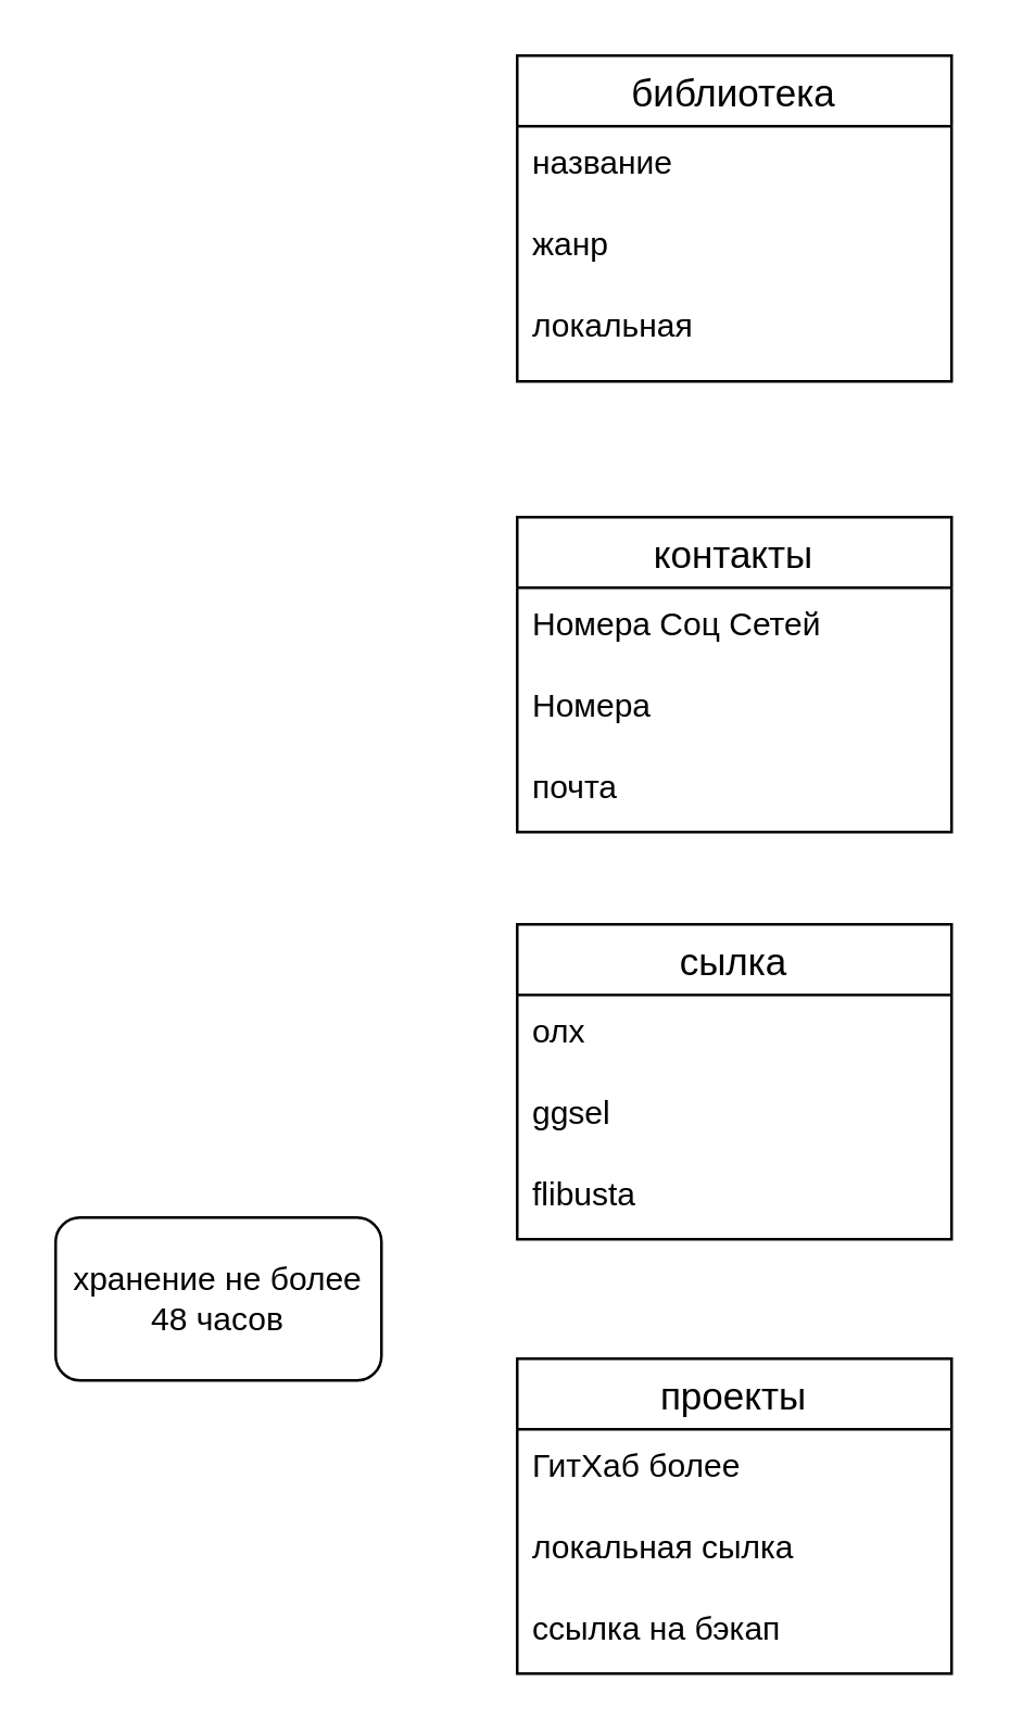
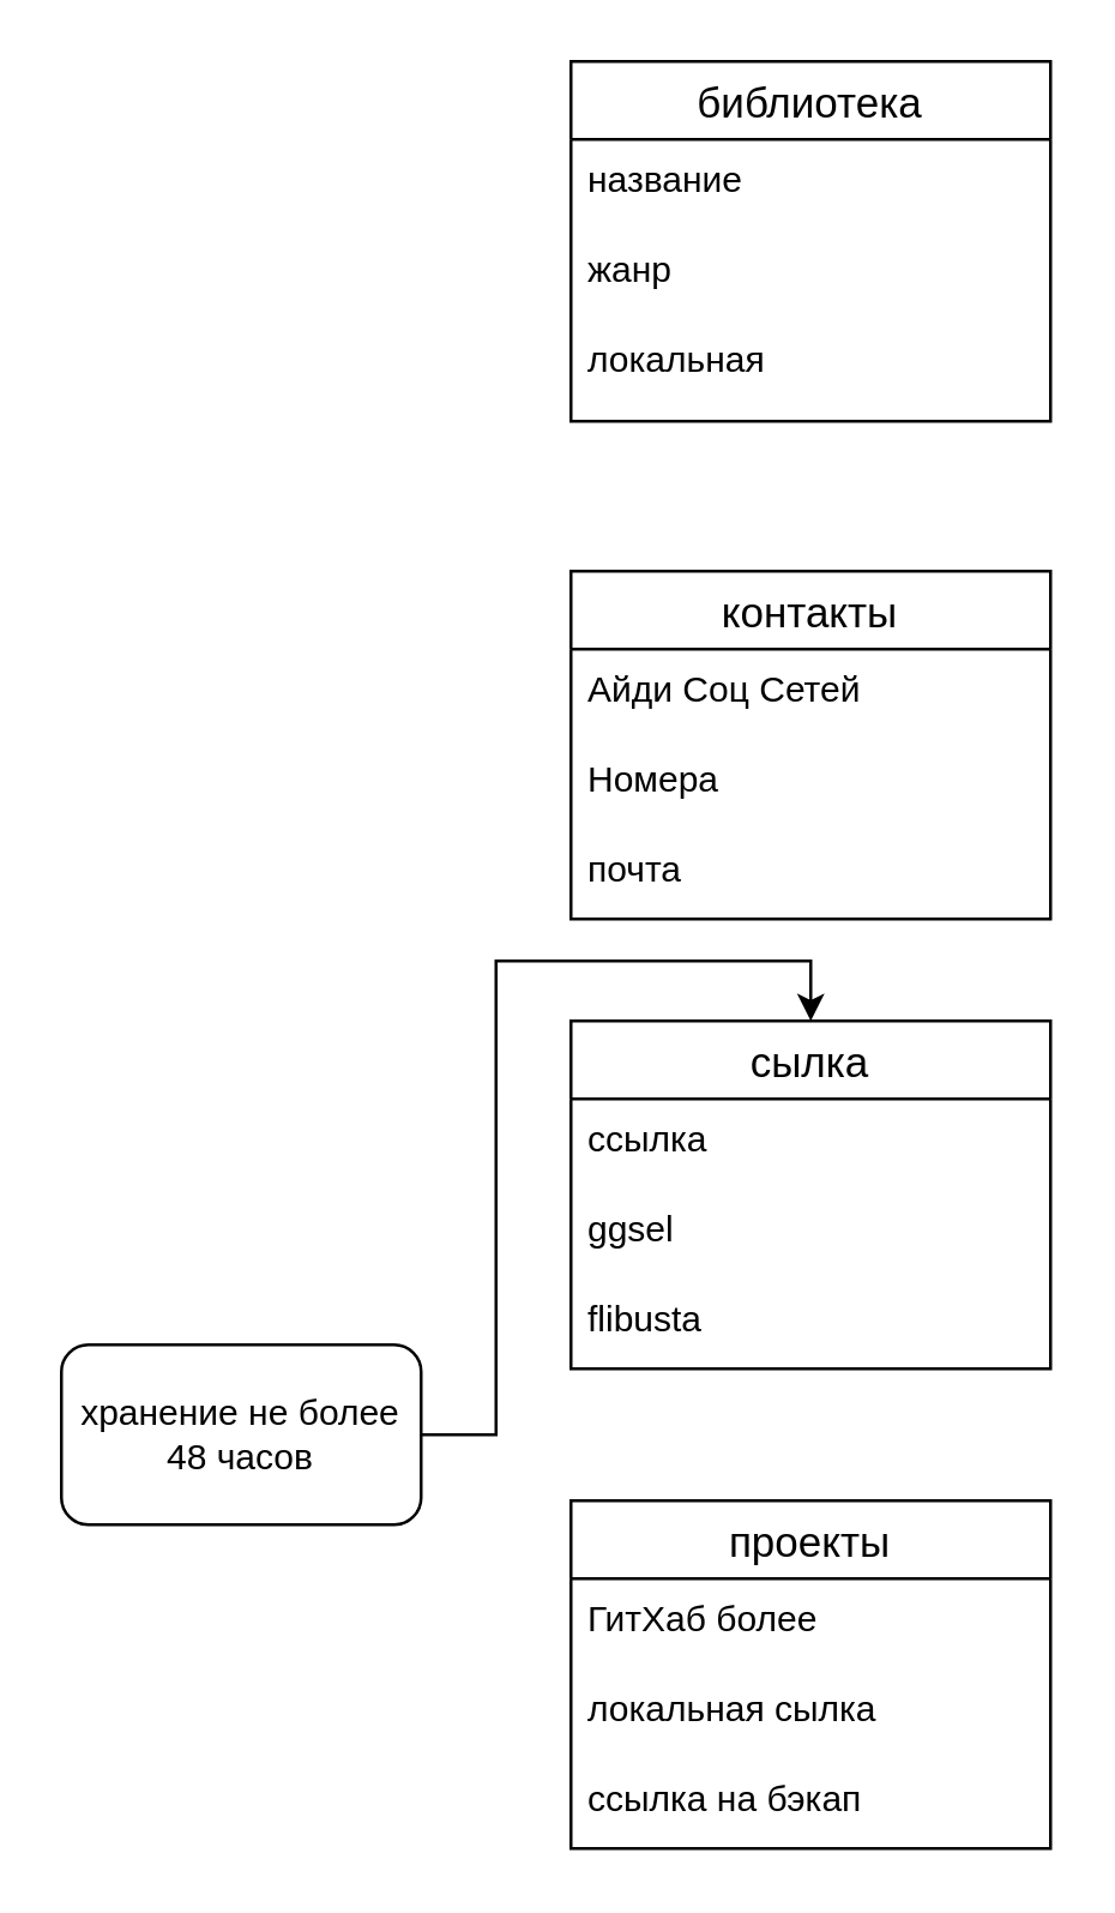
  <mxCell id="0" />
  <mxCell id="1" parent="0" />
  <mxCell id="2" value="библиотека" style="swimlane;fontStyle=0;childLayout=stackLayout;horizontal=1;startSize=26;horizontalStack=0;resizeParent=1;resizeParentMax=0;resizeLast=0;collapsible=1;marginBottom=0;align=center;fontSize=14;" vertex="1" parent="1"><mxGeometry x="190" y="20" width="160" height="120" as="geometry"><mxRectangle x="40" y="40" width="120" height="30" as="alternateBounds" /></mxGeometry></mxCell>
  <mxCell id="3" value="название" style="text;strokeColor=none;fillColor=none;spacingLeft=4;spacingRight=4;overflow=hidden;rotatable=0;points=[[0,0.5],[1,0.5]];portConstraint=eastwest;fontSize=12;" vertex="1" parent="2"><mxGeometry y="26" width="160" height="30" as="geometry" /></mxCell>
  <mxCell id="4" value="жанр" style="text;strokeColor=none;fillColor=none;spacingLeft=4;spacingRight=4;overflow=hidden;rotatable=0;points=[[0,0.5],[1,0.5]];portConstraint=eastwest;fontSize=12;" vertex="1" parent="2"><mxGeometry y="56" width="160" height="30" as="geometry" /></mxCell>
  <mxCell id="5" value="локальная" style="text;strokeColor=none;fillColor=none;spacingLeft=4;spacingRight=4;overflow=hidden;rotatable=0;points=[[0,0.5],[1,0.5]];portConstraint=eastwest;fontSize=12;" vertex="1" parent="2"><mxGeometry y="86" width="160" height="34" as="geometry" /></mxCell>
  <mxCell id="6" value="контакты" style="swimlane;fontStyle=0;childLayout=stackLayout;horizontal=1;startSize=26;horizontalStack=0;resizeParent=1;resizeParentMax=0;resizeLast=0;collapsible=1;marginBottom=0;align=center;fontSize=14;" vertex="1" parent="1"><mxGeometry x="190" y="190" width="160" height="116" as="geometry" /></mxCell>
- <mxCell id="7" value="Номера Соц Сетей" style="text;strokeColor=none;fillColor=none;spacingLeft=4;spacingRight=4;overflow=hidden;rotatable=0;points=[[0,0.5],[1,0.5]];portConstraint=eastwest;fontSize=12;" vertex="1" parent="6"><mxGeometry y="26" width="160" height="30" as="geometry" /></mxCell>
+ <mxCell id="7" value="Айди Соц Сетей" style="text;strokeColor=none;fillColor=none;spacingLeft=4;spacingRight=4;overflow=hidden;rotatable=0;points=[[0,0.5],[1,0.5]];portConstraint=eastwest;fontSize=12;" vertex="1" parent="6"><mxGeometry y="26" width="160" height="30" as="geometry" /></mxCell>
  <mxCell id="8" value="Номера" style="text;strokeColor=none;fillColor=none;spacingLeft=4;spacingRight=4;overflow=hidden;rotatable=0;points=[[0,0.5],[1,0.5]];portConstraint=eastwest;fontSize=12;" vertex="1" parent="6"><mxGeometry y="56" width="160" height="30" as="geometry" /></mxCell>
  <mxCell id="9" value="почта" style="text;strokeColor=none;fillColor=none;spacingLeft=4;spacingRight=4;overflow=hidden;rotatable=0;points=[[0,0.5],[1,0.5]];portConstraint=eastwest;fontSize=12;" vertex="1" parent="6"><mxGeometry y="86" width="160" height="30" as="geometry" /></mxCell>
  <mxCell id="10" value="сылка" style="swimlane;fontStyle=0;childLayout=stackLayout;horizontal=1;startSize=26;horizontalStack=0;resizeParent=1;resizeParentMax=0;resizeLast=0;collapsible=1;marginBottom=0;align=center;fontSize=14;" vertex="1" parent="1"><mxGeometry x="190" y="340" width="160" height="116" as="geometry" /></mxCell>
- <mxCell id="11" value="олх" style="text;strokeColor=none;fillColor=none;spacingLeft=4;spacingRight=4;overflow=hidden;rotatable=0;points=[[0,0.5],[1,0.5]];portConstraint=eastwest;fontSize=12;" vertex="1" parent="10"><mxGeometry y="26" width="160" height="30" as="geometry" /></mxCell>
+ <mxCell id="11" value="ссылка" style="text;strokeColor=none;fillColor=none;spacingLeft=4;spacingRight=4;overflow=hidden;rotatable=0;points=[[0,0.5],[1,0.5]];portConstraint=eastwest;fontSize=12;" vertex="1" parent="10"><mxGeometry y="26" width="160" height="30" as="geometry" /></mxCell>
  <mxCell id="12" value="ggsel" style="text;strokeColor=none;fillColor=none;spacingLeft=4;spacingRight=4;overflow=hidden;rotatable=0;points=[[0,0.5],[1,0.5]];portConstraint=eastwest;fontSize=12;" vertex="1" parent="10"><mxGeometry y="56" width="160" height="30" as="geometry" /></mxCell>
  <mxCell id="13" value="flibusta&#10;" style="text;strokeColor=none;fillColor=none;spacingLeft=4;spacingRight=4;overflow=hidden;rotatable=0;points=[[0,0.5],[1,0.5]];portConstraint=eastwest;fontSize=12;" vertex="1" parent="10"><mxGeometry y="86" width="160" height="30" as="geometry" /></mxCell>
+ <mxCell id="14" style="edgeStyle=orthogonalEdgeStyle;rounded=0;orthogonalLoop=1;jettySize=auto;html=1;exitX=1;exitY=0.5;exitDx=0;exitDy=0;entryX=0.5;entryY=0;entryDx=0;entryDy=0;" edge="1" parent="1" source="15" target="10"><mxGeometry relative="1" as="geometry" /></mxCell>
  <mxCell id="15" value="хранение не более 48 часов" style="rounded=1;whiteSpace=wrap;html=1;" vertex="1" parent="1"><mxGeometry x="20" y="448" width="120" height="60" as="geometry" /></mxCell>
  <mxCell id="16" value="проекты" style="swimlane;fontStyle=0;childLayout=stackLayout;horizontal=1;startSize=26;horizontalStack=0;resizeParent=1;resizeParentMax=0;resizeLast=0;collapsible=1;marginBottom=0;align=center;fontSize=14;" vertex="1" parent="1"><mxGeometry x="190" y="500" width="160" height="116" as="geometry" /></mxCell>
  <mxCell id="17" value="ГитХаб более" style="text;strokeColor=none;fillColor=none;spacingLeft=4;spacingRight=4;overflow=hidden;rotatable=0;points=[[0,0.5],[1,0.5]];portConstraint=eastwest;fontSize=12;" vertex="1" parent="16"><mxGeometry y="26" width="160" height="30" as="geometry" /></mxCell>
  <mxCell id="18" value="локальная сылка" style="text;strokeColor=none;fillColor=none;spacingLeft=4;spacingRight=4;overflow=hidden;rotatable=0;points=[[0,0.5],[1,0.5]];portConstraint=eastwest;fontSize=12;" vertex="1" parent="16"><mxGeometry y="56" width="160" height="30" as="geometry" /></mxCell>
  <mxCell id="19" value="ссылка на бэкап" style="text;strokeColor=none;fillColor=none;spacingLeft=4;spacingRight=4;overflow=hidden;rotatable=0;points=[[0,0.5],[1,0.5]];portConstraint=eastwest;fontSize=12;" vertex="1" parent="16"><mxGeometry y="86" width="160" height="30" as="geometry" /></mxCell>
